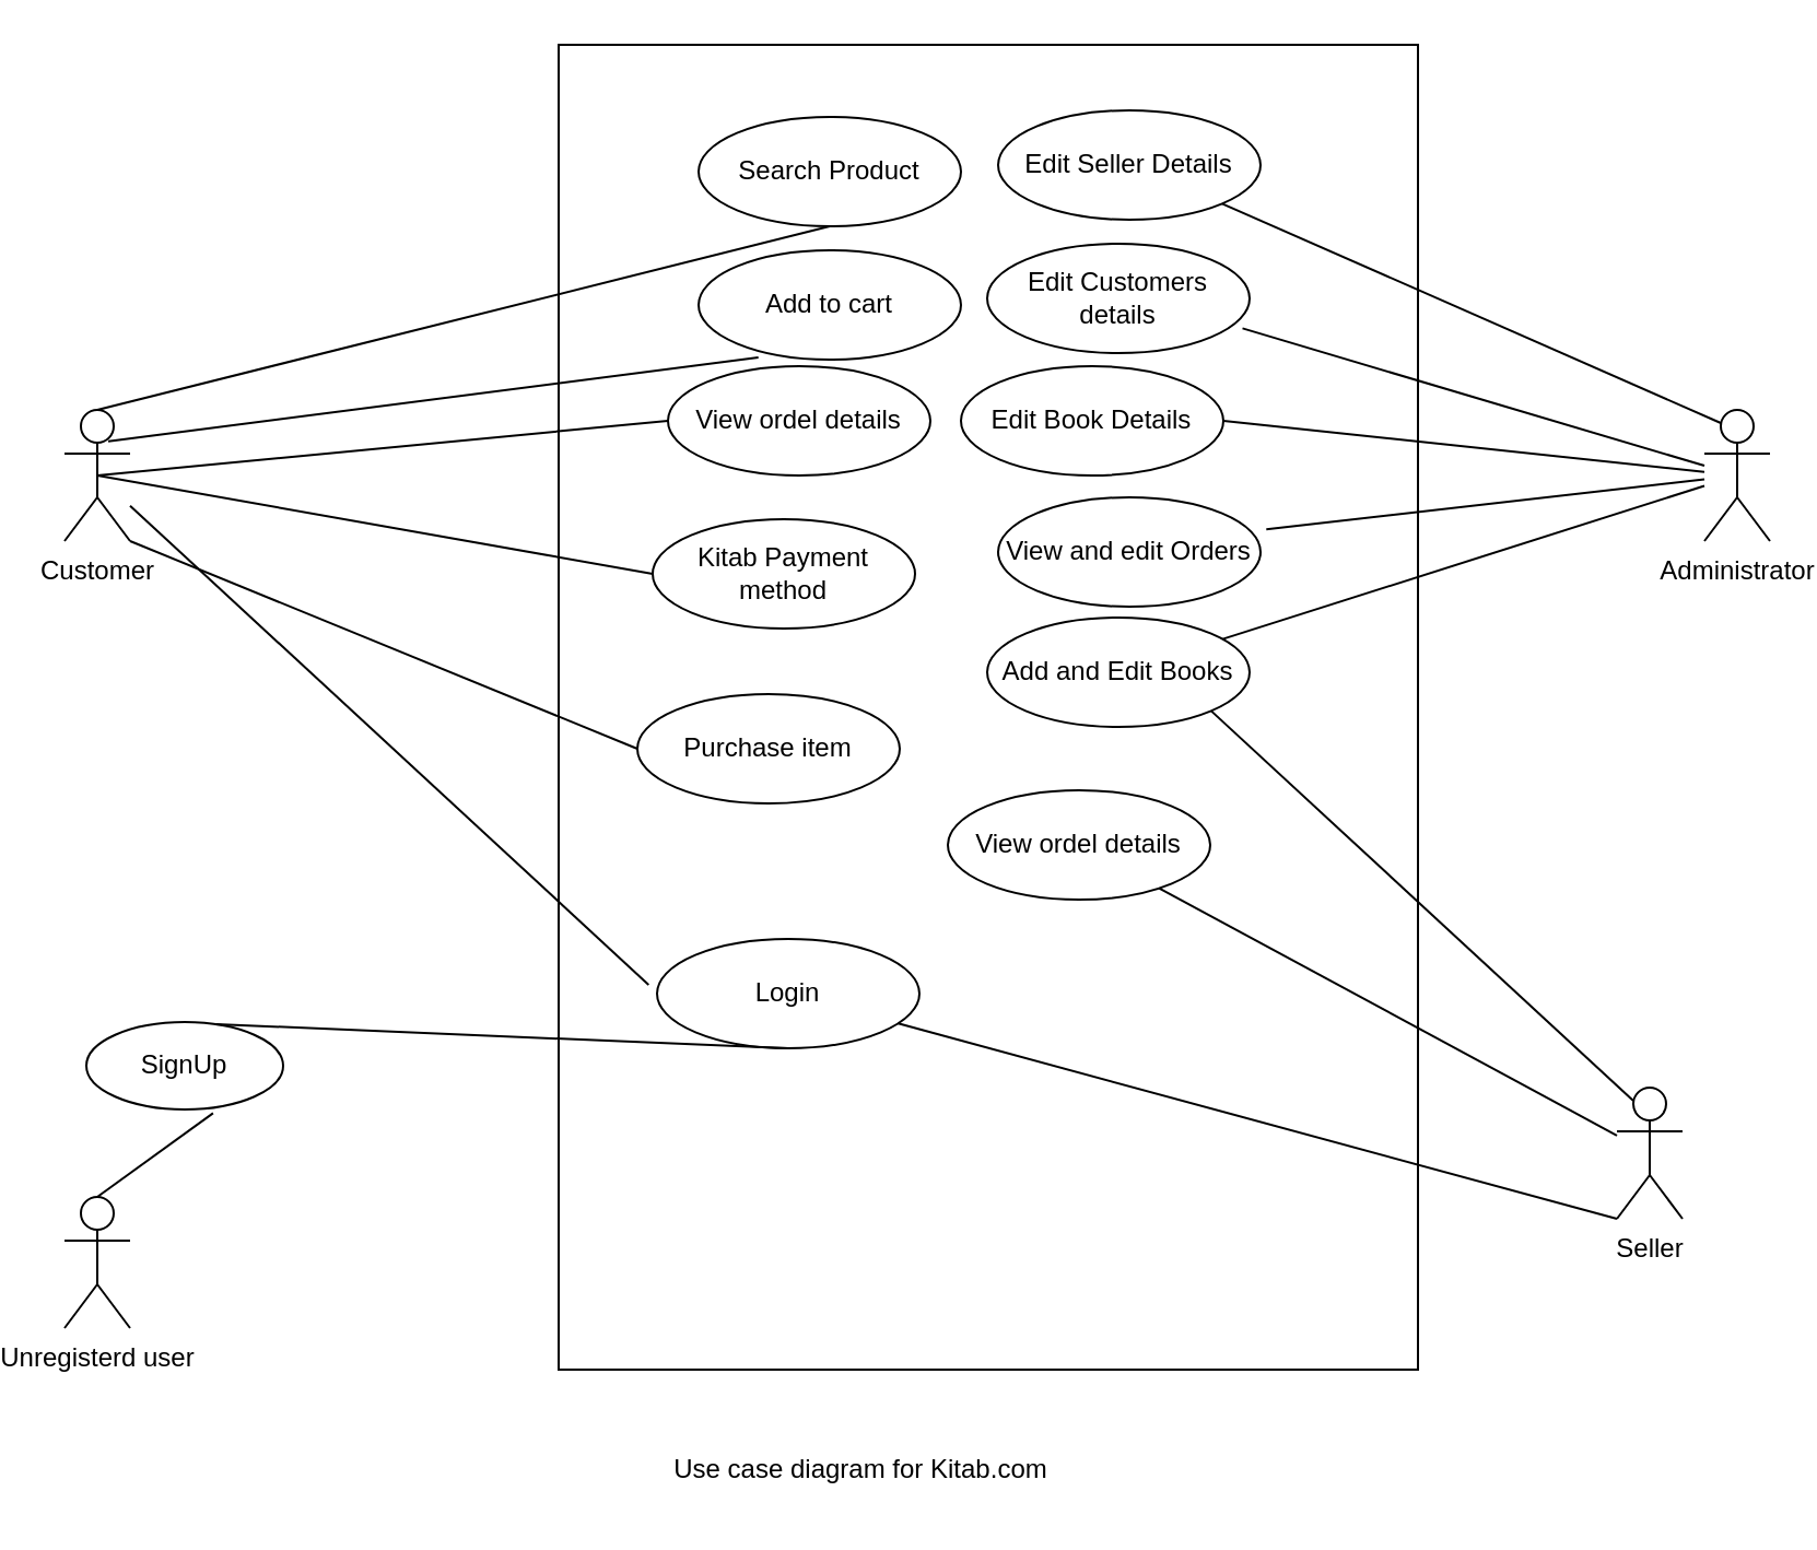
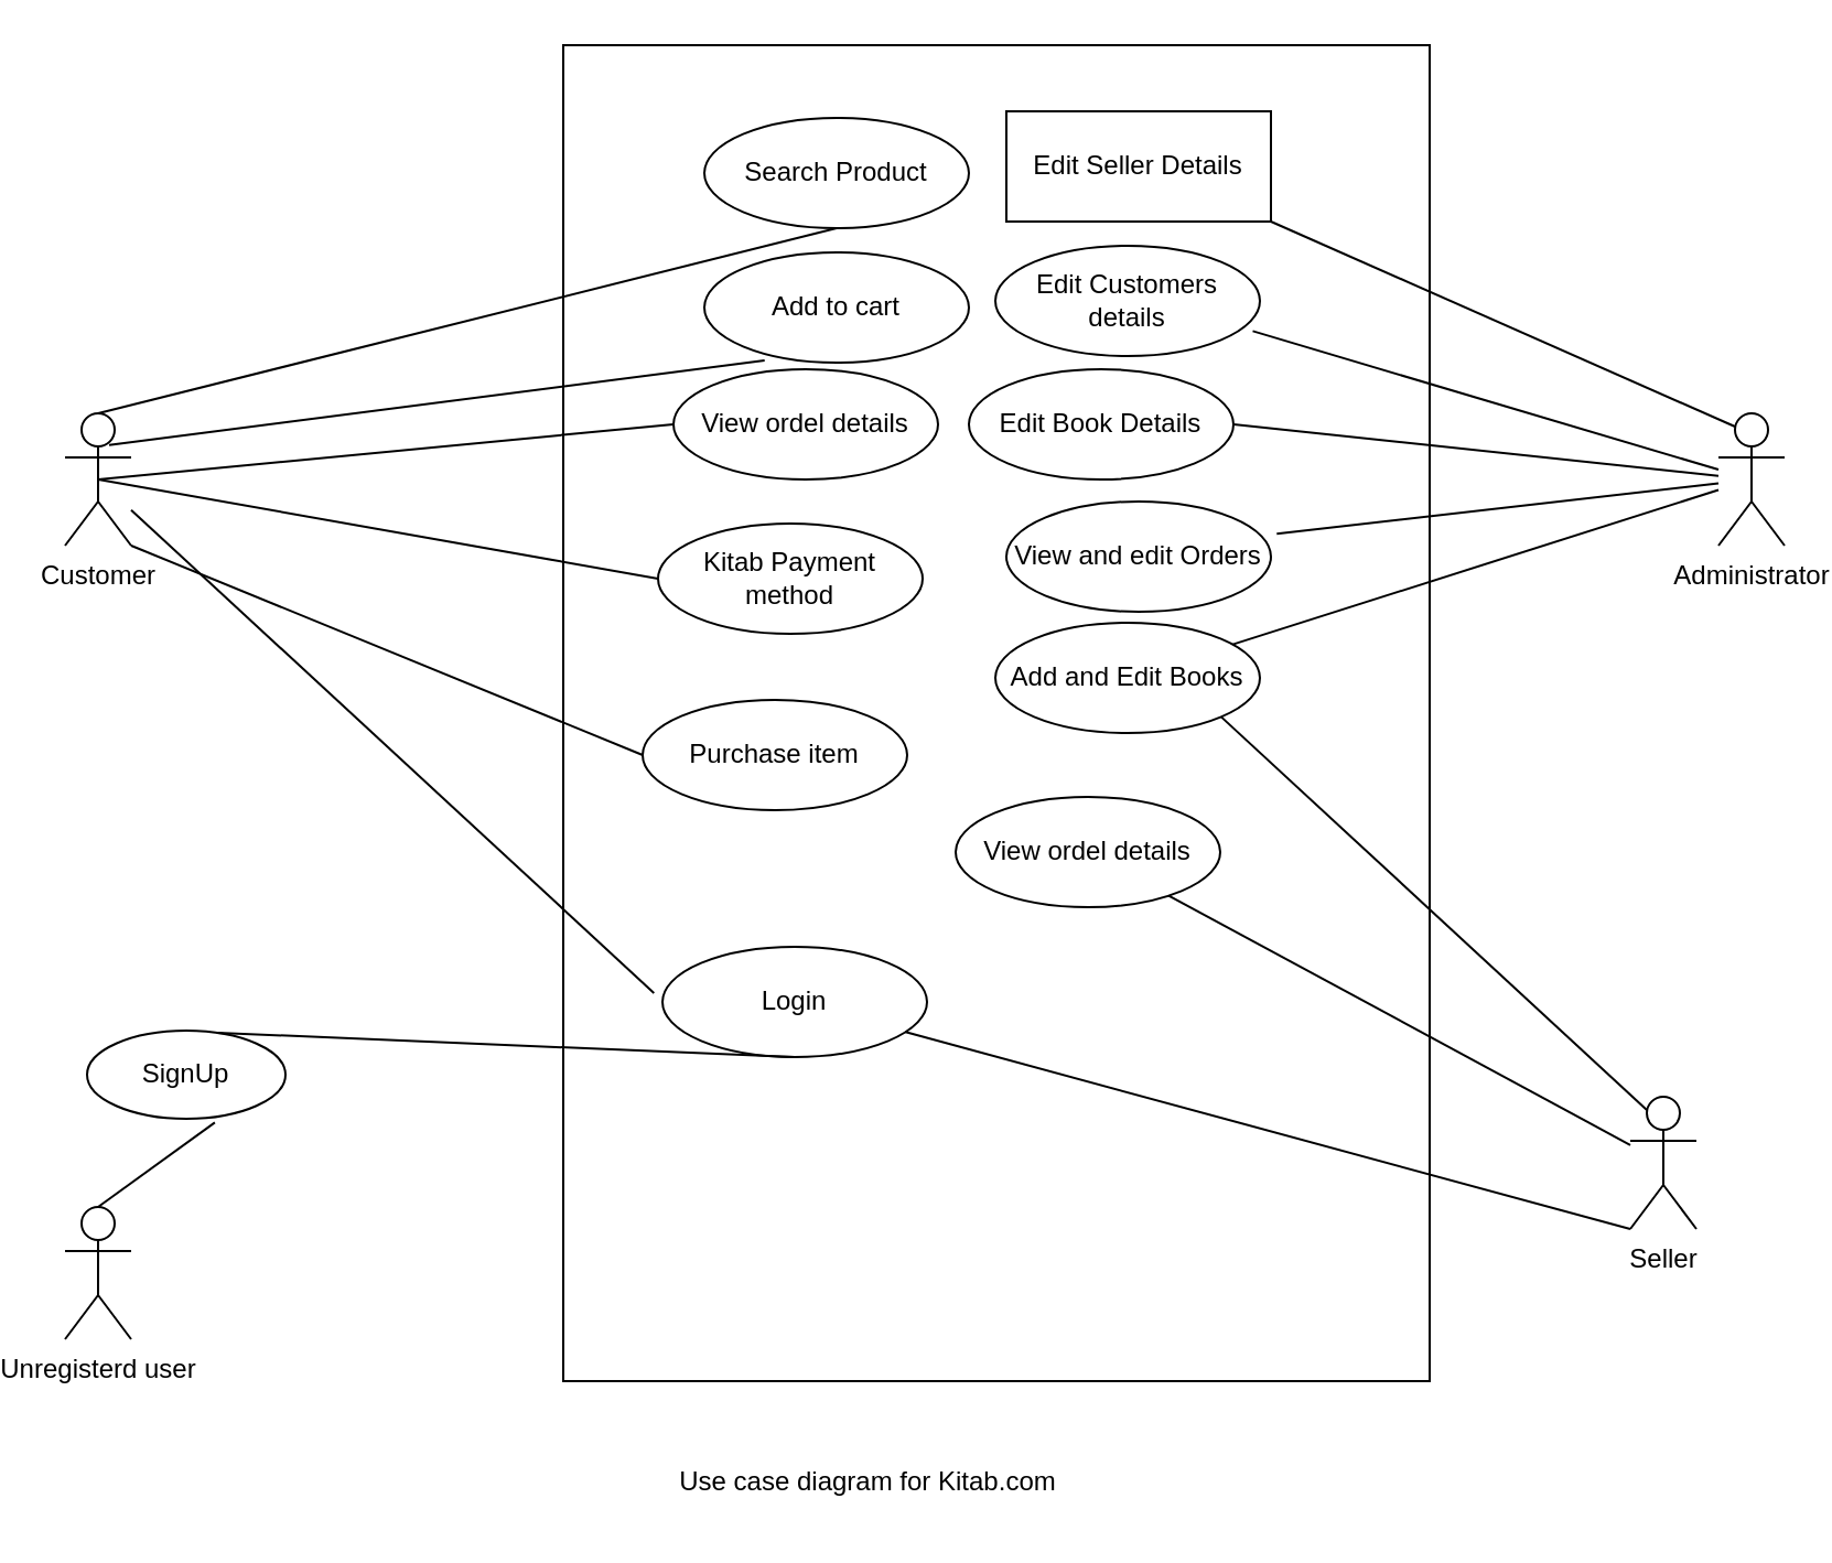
  <mxCell id="0" />
  <mxCell id="1" parent="0" />
  <mxCell id="2" value="Customer" style="shape=umlActor;verticalLabelPosition=bottom;verticalAlign=top;html=1;outlineConnect=0;" parent="1" vertex="1"><mxGeometry x="20" y="187" width="30" height="60" as="geometry" /></mxCell>
  <mxCell id="3" value="Administrator" style="shape=umlActor;verticalLabelPosition=bottom;verticalAlign=top;html=1;outlineConnect=0;" parent="1" vertex="1"><mxGeometry x="770" y="187" width="30" height="60" as="geometry" /></mxCell>
  <mxCell id="4" value="Unregisterd user" style="shape=umlActor;verticalLabelPosition=bottom;verticalAlign=top;html=1;outlineConnect=0;" parent="1" vertex="1"><mxGeometry x="20" y="547" width="30" height="60" as="geometry" /></mxCell>
  <mxCell id="5" value="SignUp" style="ellipse;whiteSpace=wrap;html=1;" parent="1" vertex="1"><mxGeometry x="30" y="467" width="90" height="40" as="geometry" /></mxCell>
  <mxCell id="6" value="" style="endArrow=none;html=1;rounded=0;entryX=0.5;entryY=0;entryDx=0;entryDy=0;entryPerimeter=0;exitX=0.644;exitY=1.042;exitDx=0;exitDy=0;exitPerimeter=0;" parent="1" source="5" target="4" edge="1"><mxGeometry width="50" height="50" relative="1" as="geometry"><mxPoint x="40" y="497" as="sourcePoint" /><mxPoint x="90" y="447" as="targetPoint" /></mxGeometry></mxCell>
  <mxCell id="7" value="Login" style="ellipse;whiteSpace=wrap;html=1;" parent="1" vertex="1"><mxGeometry x="291" y="429" width="120" height="50" as="geometry" /></mxCell>
  <mxCell id="8" value="" style="endArrow=none;html=1;rounded=0;entryX=0.5;entryY=1;entryDx=0;entryDy=0;exitX=0.659;exitY=0.025;exitDx=0;exitDy=0;exitPerimeter=0;" parent="1" source="5" target="7" edge="1"><mxGeometry width="50" height="50" relative="1" as="geometry"><mxPoint x="80" y="427" as="sourcePoint" /><mxPoint x="130" y="377" as="targetPoint" /></mxGeometry></mxCell>
  <mxCell id="9" value="Search Product" style="ellipse;whiteSpace=wrap;html=1;" parent="1" vertex="1"><mxGeometry x="310" y="53" width="120" height="50" as="geometry" /></mxCell>
  <mxCell id="10" value="Add to cart" style="ellipse;whiteSpace=wrap;html=1;" parent="1" vertex="1"><mxGeometry x="310" y="114" width="120" height="50" as="geometry" /></mxCell>
  <mxCell id="11" value="View ordel details" style="ellipse;whiteSpace=wrap;html=1;" parent="1" vertex="1"><mxGeometry x="296" y="167" width="120" height="50" as="geometry" /></mxCell>
  <mxCell id="12" value="Kitab Payment method" style="ellipse;whiteSpace=wrap;html=1;" parent="1" vertex="1"><mxGeometry x="289" y="237" width="120" height="50" as="geometry" /></mxCell>
  <mxCell id="13" value="" style="endArrow=none;html=1;rounded=0;entryX=0.5;entryY=1;entryDx=0;entryDy=0;exitX=0.5;exitY=0;exitDx=0;exitDy=0;exitPerimeter=0;" parent="1" source="2" target="9" edge="1"><mxGeometry width="50" height="50" relative="1" as="geometry"><mxPoint x="40" y="187" as="sourcePoint" /><mxPoint x="90" y="137" as="targetPoint" /></mxGeometry></mxCell>
  <mxCell id="14" value="" style="endArrow=none;html=1;rounded=0;exitX=0.667;exitY=0.239;exitDx=0;exitDy=0;exitPerimeter=0;entryX=0.228;entryY=0.98;entryDx=0;entryDy=0;entryPerimeter=0;" parent="1" source="2" target="10" edge="1"><mxGeometry width="50" height="50" relative="1" as="geometry"><mxPoint x="45" y="197" as="sourcePoint" /><mxPoint x="100" y="107" as="targetPoint" /></mxGeometry></mxCell>
  <mxCell id="15" value="" style="endArrow=none;html=1;rounded=0;entryX=0;entryY=0.5;entryDx=0;entryDy=0;exitX=0.5;exitY=0.5;exitDx=0;exitDy=0;exitPerimeter=0;" parent="1" source="2" target="11" edge="1"><mxGeometry width="50" height="50" relative="1" as="geometry"><mxPoint x="50" y="247" as="sourcePoint" /><mxPoint x="105" y="157" as="targetPoint" /></mxGeometry></mxCell>
  <mxCell id="16" value="" style="endArrow=none;html=1;rounded=0;entryX=0;entryY=0.5;entryDx=0;entryDy=0;exitX=0.5;exitY=0.5;exitDx=0;exitDy=0;exitPerimeter=0;" parent="1" source="2" target="12" edge="1"><mxGeometry width="50" height="50" relative="1" as="geometry"><mxPoint x="90" y="297" as="sourcePoint" /><mxPoint x="145" y="207" as="targetPoint" /></mxGeometry></mxCell>
  <mxCell id="17" value="Purchase item" style="ellipse;whiteSpace=wrap;html=1;" parent="1" vertex="1"><mxGeometry x="282" y="317" width="120" height="50" as="geometry" /></mxCell>
  <mxCell id="18" value="" style="endArrow=none;html=1;rounded=0;entryX=0;entryY=0.5;entryDx=0;entryDy=0;exitX=1;exitY=1;exitDx=0;exitDy=0;exitPerimeter=0;" parent="1" source="2" target="17" edge="1"><mxGeometry width="50" height="50" relative="1" as="geometry"><mxPoint x="30" y="297" as="sourcePoint" /><mxPoint x="172.5" y="327" as="targetPoint" /></mxGeometry></mxCell>
  <mxCell id="19" value="" style="endArrow=none;html=1;rounded=0;entryX=-0.032;entryY=0.419;entryDx=0;entryDy=0;entryPerimeter=0;" parent="1" source="2" target="7" edge="1"><mxGeometry width="50" height="50" relative="1" as="geometry"><mxPoint x="60" y="347" as="sourcePoint" /><mxPoint x="210" y="367" as="targetPoint" /></mxGeometry></mxCell>
- <mxCell id="20" value="Edit Seller Details" style="ellipse;whiteSpace=wrap;html=1;" parent="1" vertex="1"><mxGeometry x="447" y="50" width="120" height="50" as="geometry" /></mxCell>
+ <mxCell id="20" value="Edit Seller Details" style="whiteSpace=wrap;html=1;rounded=0;" parent="1" vertex="1"><mxGeometry x="447" y="50" width="120" height="50" as="geometry" /></mxCell>
  <mxCell id="21" value="Edit Customers details" style="ellipse;whiteSpace=wrap;html=1;" parent="1" vertex="1"><mxGeometry x="442" y="111" width="120" height="50" as="geometry" /></mxCell>
  <mxCell id="22" value="Edit Book Details" style="ellipse;whiteSpace=wrap;html=1;" parent="1" vertex="1"><mxGeometry x="430" y="167" width="120" height="50" as="geometry" /></mxCell>
  <mxCell id="23" value="View and edit Orders" style="ellipse;whiteSpace=wrap;html=1;" parent="1" vertex="1"><mxGeometry x="447" y="227" width="120" height="50" as="geometry" /></mxCell>
  <mxCell id="24" value="" style="endArrow=none;html=1;rounded=0;entryX=1;entryY=1;entryDx=0;entryDy=0;exitX=0.25;exitY=0.1;exitDx=0;exitDy=0;exitPerimeter=0;" parent="1" source="3" target="20" edge="1"><mxGeometry width="50" height="50" relative="1" as="geometry"><mxPoint x="700" y="217" as="sourcePoint" /><mxPoint x="755" y="127" as="targetPoint" /></mxGeometry></mxCell>
  <mxCell id="25" value="" style="endArrow=none;html=1;rounded=0;entryX=0.973;entryY=0.774;entryDx=0;entryDy=0;entryPerimeter=0;" parent="1" source="3" edge="1" target="21"><mxGeometry width="50" height="50" relative="1" as="geometry"><mxPoint x="736" y="247" as="sourcePoint" /><mxPoint x="588" y="155" as="targetPoint" /></mxGeometry></mxCell>
  <mxCell id="26" value="" style="endArrow=none;html=1;rounded=0;entryX=1;entryY=0.5;entryDx=0;entryDy=0;" parent="1" source="3" target="22" edge="1"><mxGeometry width="50" height="50" relative="1" as="geometry"><mxPoint x="726" y="307" as="sourcePoint" /><mxPoint x="620" y="234" as="targetPoint" /></mxGeometry></mxCell>
  <mxCell id="27" value="" style="endArrow=none;html=1;rounded=0;entryX=1.022;entryY=0.292;entryDx=0;entryDy=0;entryPerimeter=0;" parent="1" source="3" target="23" edge="1"><mxGeometry width="50" height="50" relative="1" as="geometry"><mxPoint x="726" y="360" as="sourcePoint" /><mxPoint x="620" y="287" as="targetPoint" /></mxGeometry></mxCell>
  <mxCell id="28" value="Add and Edit Books" style="ellipse;whiteSpace=wrap;html=1;" parent="1" vertex="1"><mxGeometry x="442" y="282" width="120" height="50" as="geometry" /></mxCell>
  <mxCell id="29" value="" style="endArrow=none;html=1;rounded=0;" parent="1" source="3" target="28" edge="1"><mxGeometry width="50" height="50" relative="1" as="geometry"><mxPoint x="740" y="350" as="sourcePoint" /><mxPoint x="630" y="337" as="targetPoint" /></mxGeometry></mxCell>
  <mxCell id="30" value="Seller" style="shape=umlActor;verticalLabelPosition=bottom;verticalAlign=top;html=1;outlineConnect=0;" parent="1" vertex="1"><mxGeometry x="730" y="497" width="30" height="60" as="geometry" /></mxCell>
  <mxCell id="31" value="" style="endArrow=none;html=1;rounded=0;exitX=0;exitY=1;exitDx=0;exitDy=0;exitPerimeter=0;" parent="1" source="30" target="7" edge="1"><mxGeometry width="50" height="50" relative="1" as="geometry"><mxPoint x="410" y="597" as="sourcePoint" /><mxPoint x="460" y="547" as="targetPoint" /></mxGeometry></mxCell>
  <mxCell id="32" value="" style="endArrow=none;html=1;rounded=0;entryX=1;entryY=1;entryDx=0;entryDy=0;exitX=0.25;exitY=0.1;exitDx=0;exitDy=0;exitPerimeter=0;" parent="1" source="30" target="28" edge="1"><mxGeometry width="50" height="50" relative="1" as="geometry"><mxPoint x="410" y="397" as="sourcePoint" /><mxPoint x="460" y="347" as="targetPoint" /></mxGeometry></mxCell>
  <mxCell id="33" value="View ordel details" style="ellipse;whiteSpace=wrap;html=1;" parent="1" vertex="1"><mxGeometry x="424" y="361" width="120" height="50" as="geometry" /></mxCell>
  <mxCell id="34" value="" style="endArrow=none;html=1;rounded=0;" parent="1" source="30" target="33" edge="1"><mxGeometry width="50" height="50" relative="1" as="geometry"><mxPoint x="600" y="477" as="sourcePoint" /><mxPoint x="650" y="427" as="targetPoint" /></mxGeometry></mxCell>
  <mxCell id="35" value="Use case diagram for Kitab.com" style="text;html=1;align=center;verticalAlign=middle;whiteSpace=wrap;rounded=0;" parent="1" vertex="1"><mxGeometry x="229" y="657" width="311" height="30" as="geometry" /></mxCell>
  <mxCell id="36" value="" style="rounded=0;whiteSpace=wrap;html=1;fillColor=none;" vertex="1" parent="1"><mxGeometry x="246" y="20" width="393" height="606" as="geometry" /></mxCell>
